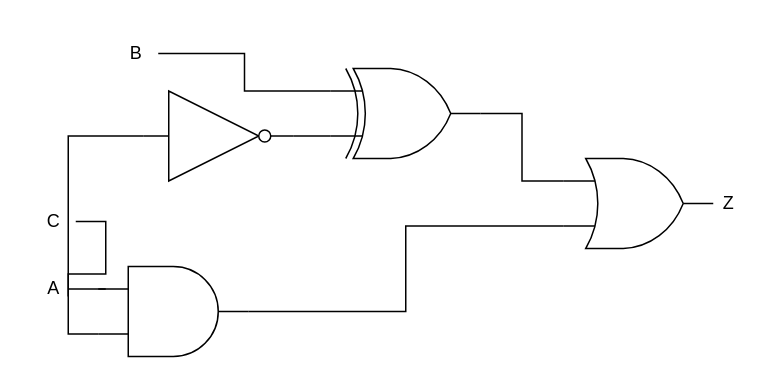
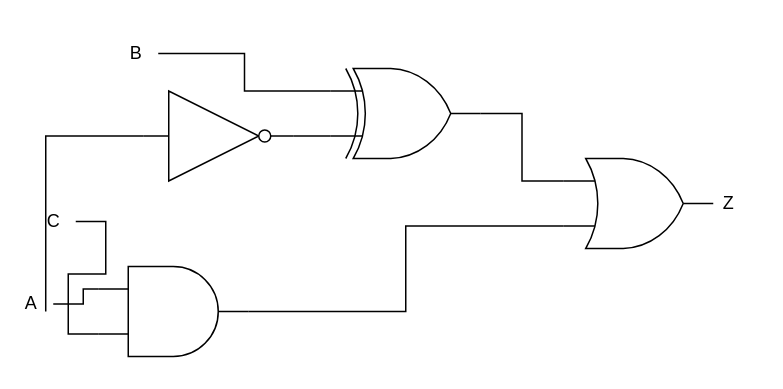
  <mxCell id="0" />
  <mxCell id="1" parent="0" />
  <mxCell id="2" value="B" style="text;html=1;align=center;verticalAlign=middle;resizable=0;points=[];autosize=1;strokeColor=none;fillColor=none;" parent="1" vertex="1"><mxGeometry x="75" y="20" width="30" height="30" as="geometry" /></mxCell>
- <mxCell id="3" value="A" style="text;html=1;align=center;verticalAlign=middle;resizable=0;points=[];autosize=1;strokeColor=none;fillColor=none;" parent="1" vertex="1"><mxGeometry x="20" y="177" width="30" height="30" as="geometry" /></mxCell>
+ <mxCell id="3" value="A" style="text;html=1;align=center;verticalAlign=middle;resizable=0;points=[];autosize=1;strokeColor=none;fillColor=none;" parent="1" vertex="1"><mxGeometry x="5" y="187" width="30" height="30" as="geometry" /></mxCell>
  <mxCell id="4" value="C" style="text;html=1;align=center;verticalAlign=middle;resizable=0;points=[];autosize=1;strokeColor=none;fillColor=none;" parent="1" vertex="1"><mxGeometry x="20" y="132" width="30" height="30" as="geometry" /></mxCell>
  <mxCell id="5" style="edgeStyle=orthogonalEdgeStyle;rounded=0;orthogonalLoop=1;jettySize=auto;html=1;exitX=0;exitY=0.5;exitDx=0;exitDy=0;exitPerimeter=0;endArrow=none;endFill=0;entryX=0.833;entryY=0.667;entryDx=0;entryDy=0;entryPerimeter=0;" edge="1" parent="1" source="6" target="3"><mxGeometry relative="1" as="geometry"><mxPoint x="65" y="197" as="targetPoint" /></mxGeometry></mxCell>
  <mxCell id="6" value="" style="verticalLabelPosition=bottom;shadow=0;dashed=0;align=center;html=1;verticalAlign=top;shape=mxgraph.electrical.logic_gates.inverter_2" parent="1" vertex="1"><mxGeometry x="95" y="60" width="100" height="60" as="geometry" /></mxCell>
  <mxCell id="7" value="" style="verticalLabelPosition=bottom;shadow=0;dashed=0;align=center;html=1;verticalAlign=top;shape=mxgraph.electrical.logic_gates.logic_gate;operation=xor;" parent="1" vertex="1"><mxGeometry x="220" y="45" width="100" height="60" as="geometry" /></mxCell>
  <mxCell id="8" value="" style="verticalLabelPosition=bottom;shadow=0;dashed=0;align=center;html=1;verticalAlign=top;shape=mxgraph.electrical.logic_gates.logic_gate;operation=or;" parent="1" vertex="1"><mxGeometry x="375" y="105" width="100" height="60" as="geometry" /></mxCell>
  <mxCell id="9" value="" style="verticalLabelPosition=bottom;shadow=0;dashed=0;align=center;html=1;verticalAlign=top;shape=mxgraph.electrical.logic_gates.logic_gate;operation=and;" parent="1" vertex="1"><mxGeometry x="65" y="177" width="100" height="60" as="geometry" /></mxCell>
  <mxCell id="10" style="edgeStyle=orthogonalEdgeStyle;rounded=0;orthogonalLoop=1;jettySize=auto;html=1;entryX=0;entryY=0.75;entryDx=0;entryDy=0;entryPerimeter=0;endArrow=none;endFill=0;" parent="1" source="4" target="9" edge="1"><mxGeometry relative="1" as="geometry" /></mxCell>
  <mxCell id="11" style="edgeStyle=orthogonalEdgeStyle;rounded=0;orthogonalLoop=1;jettySize=auto;html=1;entryX=0;entryY=0.25;entryDx=0;entryDy=0;entryPerimeter=0;endArrow=none;endFill=0;" parent="1" source="3" target="9" edge="1"><mxGeometry relative="1" as="geometry" /></mxCell>
  <mxCell id="12" style="edgeStyle=orthogonalEdgeStyle;rounded=0;orthogonalLoop=1;jettySize=auto;html=1;exitX=1;exitY=0.5;exitDx=0;exitDy=0;exitPerimeter=0;entryX=0;entryY=0.75;entryDx=0;entryDy=0;entryPerimeter=0;endArrow=none;endFill=0;" parent="1" source="9" target="8" edge="1"><mxGeometry relative="1" as="geometry" /></mxCell>
  <mxCell id="13" style="edgeStyle=orthogonalEdgeStyle;rounded=0;orthogonalLoop=1;jettySize=auto;html=1;exitX=1;exitY=0.5;exitDx=0;exitDy=0;exitPerimeter=0;entryX=0;entryY=0.25;entryDx=0;entryDy=0;entryPerimeter=0;endArrow=none;endFill=0;" parent="1" source="7" target="8" edge="1"><mxGeometry relative="1" as="geometry" /></mxCell>
  <mxCell id="14" value="Z" style="text;html=1;align=center;verticalAlign=middle;resizable=0;points=[];autosize=1;strokeColor=none;fillColor=none;" parent="1" vertex="1"><mxGeometry x="470" y="120" width="30" height="30" as="geometry" /></mxCell>
  <mxCell id="15" style="edgeStyle=orthogonalEdgeStyle;rounded=0;orthogonalLoop=1;jettySize=auto;html=1;entryX=0;entryY=0.25;entryDx=0;entryDy=0;entryPerimeter=0;endArrow=none;endFill=0;" edge="1" parent="1" source="2" target="7"><mxGeometry relative="1" as="geometry" /></mxCell>
  <mxCell id="16" style="edgeStyle=orthogonalEdgeStyle;rounded=0;orthogonalLoop=1;jettySize=auto;html=1;exitX=1;exitY=0.5;exitDx=0;exitDy=0;exitPerimeter=0;entryX=0;entryY=0.75;entryDx=0;entryDy=0;entryPerimeter=0;endArrow=none;endFill=0;" edge="1" parent="1" source="6" target="7"><mxGeometry relative="1" as="geometry" /></mxCell>
